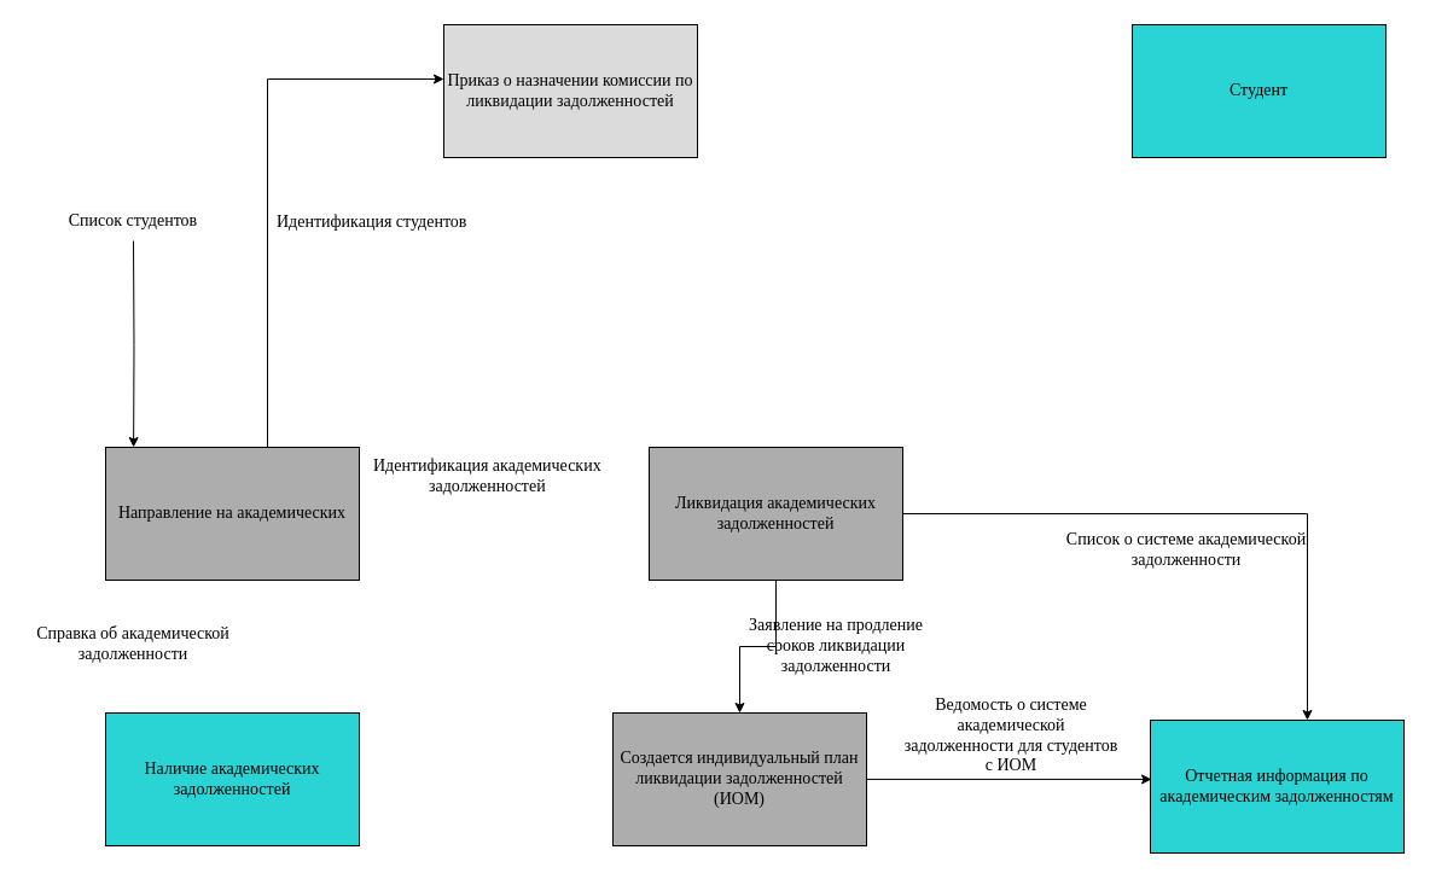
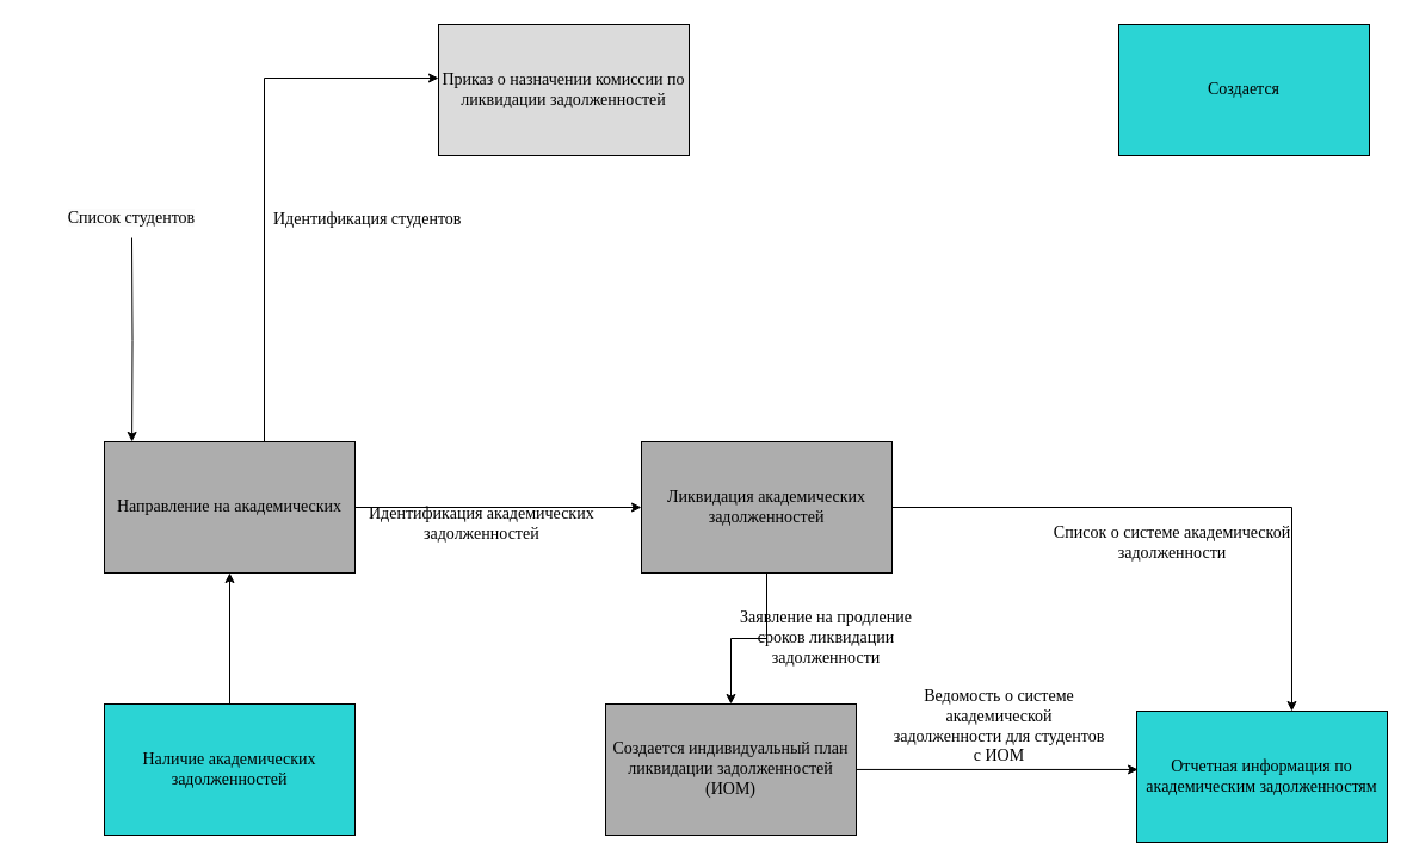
  <mxCell id="0" />
  <mxCell id="1" parent="0" />
- <mxCell id="2" value="&lt;font style=&quot;font-size: 14px;&quot; face=&quot;Times New Roman&quot;&gt;Студент&lt;/font&gt;" style="rounded=0;whiteSpace=wrap;html=1;fillColor=light-dark(#2BD4D4,var(--ge-dark-color, #121212));" parent="1" vertex="1"><mxGeometry x="937" y="20" width="210" height="110" as="geometry" /></mxCell>
+ <mxCell id="2" value="&lt;font style=&quot;font-size: 14px;&quot; face=&quot;Times New Roman&quot;&gt;Создается&lt;/font&gt;" style="rounded=0;whiteSpace=wrap;html=1;fillColor=light-dark(#2BD4D4,var(--ge-dark-color, #121212));" parent="1" vertex="1"><mxGeometry x="937" y="20" width="210" height="110" as="geometry" /></mxCell>
+ <mxCell id="3" style="edgeStyle=orthogonalEdgeStyle;rounded=0;orthogonalLoop=1;jettySize=auto;html=1;entryX=0;entryY=0.5;entryDx=0;entryDy=0;" parent="1" source="4" target="6" edge="1"><mxGeometry relative="1" as="geometry" /></mxCell>
  <mxCell id="4" value="&lt;span style=&quot;font-family: &amp;quot;Times New Roman&amp;quot;; font-size: 14px;&quot;&gt;Направление на академических&lt;/span&gt;" style="rounded=0;whiteSpace=wrap;html=1;fillColor=light-dark(#ADADAD,var(--ge-dark-color, #121212));" parent="1" vertex="1"><mxGeometry x="87" y="370" width="210" height="110" as="geometry" /></mxCell>
  <mxCell id="5" style="edgeStyle=orthogonalEdgeStyle;rounded=0;orthogonalLoop=1;jettySize=auto;html=1;" edge="1" parent="1" source="6" target="21"><mxGeometry relative="1" as="geometry" /></mxCell>
  <mxCell id="6" value="&lt;span style=&quot;font-family: &amp;quot;Times New Roman&amp;quot;; font-size: 14px;&quot;&gt;Ликвидация академических задолженностей&lt;/span&gt;" style="rounded=0;whiteSpace=wrap;html=1;fillColor=light-dark(#ADADAD,var(--ge-dark-color, #121212));" parent="1" vertex="1"><mxGeometry x="537" y="370" width="210" height="110" as="geometry" /></mxCell>
  <mxCell id="7" value="&lt;span style=&quot;font-family: &amp;quot;Times New Roman&amp;quot;; font-size: 14px;&quot;&gt;Приказ о назначении комиссии по ликвидации задолженностей&lt;/span&gt;" style="rounded=0;whiteSpace=wrap;html=1;fillColor=light-dark(#DBDBDB,var(--ge-dark-color, #121212));" parent="1" vertex="1"><mxGeometry x="367" y="20" width="210" height="110" as="geometry" /></mxCell>
  <mxCell id="8" value="&lt;span style=&quot;color: rgb(0, 0, 0); font-family: &amp;quot;Times New Roman&amp;quot;; font-size: 14px; font-style: normal; font-variant-ligatures: normal; font-variant-caps: normal; font-weight: 400; letter-spacing: normal; orphans: 2; text-indent: 0px; text-transform: none; widows: 2; word-spacing: 0px; -webkit-text-stroke-width: 0px; white-space: normal; background-color: rgb(251, 251, 251); text-decoration-thickness: initial; text-decoration-style: initial; text-decoration-color: initial; float: none; display: inline !important;&quot;&gt;Список студентов&lt;/span&gt;" style="text;whiteSpace=wrap;html=1;align=center;" parent="1" vertex="1"><mxGeometry x="30" y="168" width="160" height="40" as="geometry" /></mxCell>
  <mxCell id="9" style="edgeStyle=orthogonalEdgeStyle;rounded=0;orthogonalLoop=1;jettySize=auto;html=1;entryX=0.11;entryY=0.018;entryDx=0;entryDy=0;entryPerimeter=0;" parent="1" edge="1"><mxGeometry relative="1" as="geometry"><mxPoint x="110" y="199" as="sourcePoint" /><mxPoint x="110.1" y="369.98" as="targetPoint" /></mxGeometry></mxCell>
+ <mxCell id="10" style="edgeStyle=orthogonalEdgeStyle;rounded=0;orthogonalLoop=1;jettySize=auto;html=1;entryX=0.5;entryY=1;entryDx=0;entryDy=0;" parent="1" source="11" target="4" edge="1"><mxGeometry relative="1" as="geometry" /></mxCell>
  <mxCell id="11" value="&lt;span style=&quot;font-family: &amp;quot;Times New Roman&amp;quot;; font-size: 14px;&quot;&gt;Наличие академических задолженностей&lt;/span&gt;" style="rounded=0;whiteSpace=wrap;html=1;fillColor=light-dark(#2BD4D4,var(--ge-dark-color, #121212));" parent="1" vertex="1"><mxGeometry x="87" y="590" width="210" height="110" as="geometry" /></mxCell>
  <mxCell id="12" value="&lt;span style=&quot;font-family: &amp;quot;Times New Roman&amp;quot;; font-size: 14px;&quot;&gt;Отчетная информация по академическим задолженностям&lt;/span&gt;" style="rounded=0;whiteSpace=wrap;html=1;fillColor=light-dark(#2BD4D4,var(--ge-dark-color, #121212));" parent="1" vertex="1"><mxGeometry x="952" y="596" width="210" height="110" as="geometry" /></mxCell>
  <mxCell id="13" style="edgeStyle=orthogonalEdgeStyle;rounded=0;orthogonalLoop=1;jettySize=auto;html=1;entryX=-0.019;entryY=0.409;entryDx=0;entryDy=0;entryPerimeter=0;" parent="1" edge="1"><mxGeometry relative="1" as="geometry"><mxPoint x="221" y="370" as="sourcePoint" /><mxPoint x="367.01" y="64.99" as="targetPoint" /><Array as="points"><mxPoint x="221" y="65" /></Array></mxGeometry></mxCell>
  <mxCell id="14" value="&lt;div style=&quot;text-align: center;&quot;&gt;&lt;span style=&quot;background-color: transparent; font-size: 14px;&quot;&gt;&lt;font face=&quot;Times New Roman&quot;&gt;Идентификация студентов&lt;/font&gt;&lt;/span&gt;&lt;/div&gt;" style="text;whiteSpace=wrap;html=1;" parent="1" vertex="1"><mxGeometry x="227" y="168" width="160" height="40" as="geometry" /></mxCell>
- <mxCell id="15" value="&lt;font face=&quot;Times New Roman&quot;&gt;&lt;span style=&quot;font-size: 14px;&quot;&gt;Справка об академической задолженности&lt;/span&gt;&lt;/font&gt;" style="text;whiteSpace=wrap;html=1;align=center;" parent="1" vertex="1"><mxGeometry x="20" y="510" width="180" height="40" as="geometry" /></mxCell>
  <mxCell id="16" value="&lt;span style=&quot;font-family: &amp;quot;Times New Roman&amp;quot;; font-size: 14px;&quot;&gt;Заявление на продление сроков ликвидации задолженности&lt;/span&gt;" style="text;html=1;align=center;verticalAlign=middle;whiteSpace=wrap;rounded=0;" parent="1" vertex="1"><mxGeometry x="607" y="520" width="170" height="30" as="geometry" /></mxCell>
  <mxCell id="17" value="&lt;span style=&quot;font-family: &amp;quot;Times New Roman&amp;quot;; font-size: 14px; text-align: start; caret-color: rgb(51, 144, 236); white-space-collapse: preserve; background-color: rgb(255, 255, 255);&quot;&gt;Ведомость о системе академической задолженности для студентов с ИОМ&lt;/span&gt;" style="text;html=1;align=center;verticalAlign=middle;whiteSpace=wrap;rounded=0;" parent="1" vertex="1"><mxGeometry x="747" y="594" width="180" height="30" as="geometry" /></mxCell>
  <mxCell id="18" value="&lt;font style=&quot;font-size: 14px;&quot; face=&quot;Times New Roman&quot;&gt;Список о системе академической задолженности&lt;/font&gt;" style="text;html=1;align=center;verticalAlign=middle;whiteSpace=wrap;rounded=0;" parent="1" vertex="1"><mxGeometry x="877" y="440" width="210" height="30" as="geometry" /></mxCell>
  <mxCell id="19" style="edgeStyle=orthogonalEdgeStyle;rounded=0;orthogonalLoop=1;jettySize=auto;html=1;entryX=0.619;entryY=0;entryDx=0;entryDy=0;entryPerimeter=0;" parent="1" source="6" target="12" edge="1"><mxGeometry relative="1" as="geometry" /></mxCell>
- <mxCell id="20" value="&lt;div style=&quot;text-align: center;&quot;&gt;&lt;span style=&quot;background-color: transparent; text-align: left; font-size: 14px;&quot;&gt;&lt;font face=&quot;Times New Roman&quot;&gt;Идентификация&lt;/font&gt;&lt;/span&gt;&lt;font face=&quot;Times New Roman&quot;&gt;&lt;span style=&quot;font-size: 14px;&quot;&gt;&amp;nbsp;академических задолженностей&lt;/span&gt;&lt;/font&gt;&lt;/div&gt;" style="text;whiteSpace=wrap;html=1;" vertex="1" parent="1"><mxGeometry x="307" y="370" width="190" height="40" as="geometry" /></mxCell>
+ <mxCell id="20" value="&lt;div style=&quot;text-align: center;&quot;&gt;&lt;span style=&quot;background-color: transparent; text-align: left; font-size: 14px;&quot;&gt;&lt;font face=&quot;Times New Roman&quot;&gt;Идентификация&lt;/font&gt;&lt;/span&gt;&lt;font face=&quot;Times New Roman&quot;&gt;&lt;span style=&quot;font-size: 14px;&quot;&gt;&amp;nbsp;академических задолженностей&lt;/span&gt;&lt;/font&gt;&lt;/div&gt;" style="text;whiteSpace=wrap;html=1;" vertex="1" parent="1"><mxGeometry x="307" y="415" width="190" height="40" as="geometry" /></mxCell>
  <mxCell id="21" value="&lt;font face=&quot;Times New Roman&quot;&gt;&lt;span style=&quot;font-size: 14px;&quot;&gt;Создается индивидуальный план ликвидации задолженностей (ИОМ)&lt;/span&gt;&lt;/font&gt;" style="rounded=0;whiteSpace=wrap;html=1;fillColor=light-dark(#ADADAD,var(--ge-dark-color, #121212));" vertex="1" parent="1"><mxGeometry x="507" y="590" width="210" height="110" as="geometry" /></mxCell>
  <mxCell id="22" style="edgeStyle=orthogonalEdgeStyle;rounded=0;orthogonalLoop=1;jettySize=auto;html=1;entryX=0.005;entryY=0.445;entryDx=0;entryDy=0;entryPerimeter=0;" edge="1" parent="1" source="21" target="12"><mxGeometry relative="1" as="geometry" /></mxCell>
